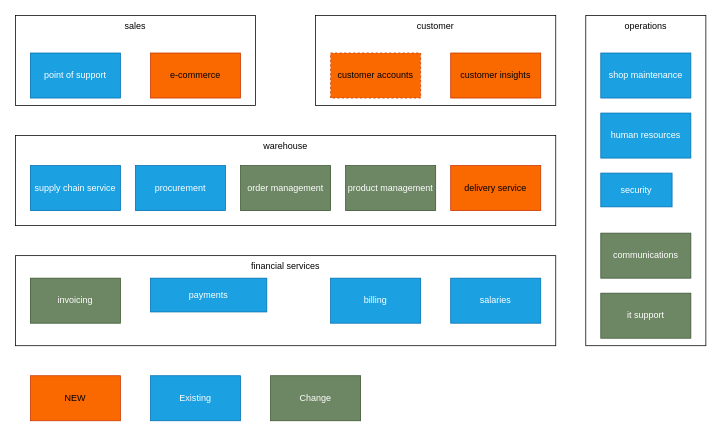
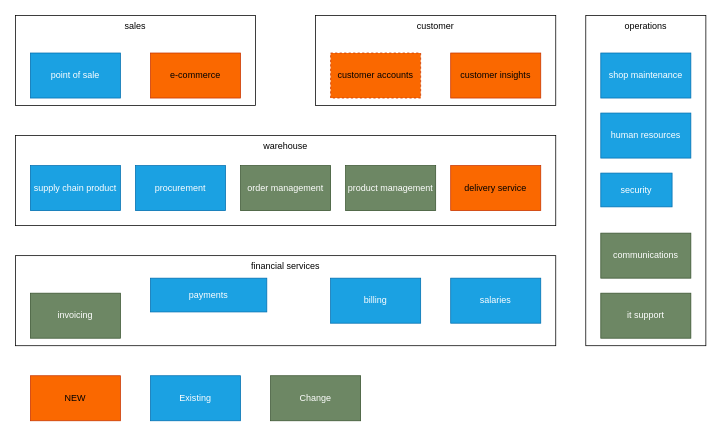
  <mxCell id="0" />
  <mxCell id="1" parent="0" />
  <mxCell id="2" value="sales" style="whiteSpace=wrap;html=1;align=center;verticalAlign=top;" parent="1" vertex="1"><mxGeometry x="20" y="20" width="320" height="120" as="geometry" /></mxCell>
  <mxCell id="3" value="customer" style="whiteSpace=wrap;html=1;align=center;verticalAlign=top;" parent="1" vertex="1"><mxGeometry x="420" y="20" width="320" height="120" as="geometry" /></mxCell>
  <mxCell id="4" value="operations" style="whiteSpace=wrap;html=1;align=center;verticalAlign=top;" parent="1" vertex="1"><mxGeometry x="780" y="20" width="160" height="440" as="geometry" /></mxCell>
  <mxCell id="5" value="warehouse" style="whiteSpace=wrap;html=1;align=center;verticalAlign=top;" parent="1" vertex="1"><mxGeometry x="20" y="180" width="720" height="120" as="geometry" /></mxCell>
  <mxCell id="6" value="financial services" style="whiteSpace=wrap;html=1;align=center;verticalAlign=top;" parent="1" vertex="1"><mxGeometry x="20" y="340" width="720" height="120" as="geometry" /></mxCell>
- <mxCell id="7" value="point of support" style="whiteSpace=wrap;html=1;fillColor=#1ba1e2;fontColor=#ffffff;strokeColor=#006EAF;" parent="1" vertex="1"><mxGeometry x="40" y="70" width="120" height="60" as="geometry" /></mxCell>
+ <mxCell id="7" value="point of sale" style="whiteSpace=wrap;html=1;fillColor=#1ba1e2;fontColor=#ffffff;strokeColor=#006EAF;" parent="1" vertex="1"><mxGeometry x="40" y="70" width="120" height="60" as="geometry" /></mxCell>
  <mxCell id="8" value="e-commerce" style="whiteSpace=wrap;html=1;fillColor=#fa6800;fontColor=#000000;strokeColor=#C73500;" parent="1" vertex="1"><mxGeometry x="200" y="70" width="120" height="60" as="geometry" /></mxCell>
  <mxCell id="9" value="customer accounts" style="whiteSpace=wrap;html=1;fillColor=#fa6800;fontColor=#000000;strokeColor=#C73500;dashed=1;" parent="1" vertex="1"><mxGeometry x="440" y="70" width="120" height="60" as="geometry" /></mxCell>
  <mxCell id="10" value="customer insights" style="whiteSpace=wrap;html=1;fillColor=#fa6800;fontColor=#000000;strokeColor=#C73500;" parent="1" vertex="1"><mxGeometry x="600" y="70" width="120" height="60" as="geometry" /></mxCell>
- <mxCell id="11" value="supply chain service" style="whiteSpace=wrap;html=1;fillColor=#1ba1e2;fontColor=#ffffff;strokeColor=#006EAF;" parent="1" vertex="1"><mxGeometry x="40" y="220" width="120" height="60" as="geometry" /></mxCell>
+ <mxCell id="11" value="supply chain product" style="whiteSpace=wrap;html=1;fillColor=#1ba1e2;fontColor=#ffffff;strokeColor=#006EAF;" parent="1" vertex="1"><mxGeometry x="40" y="220" width="120" height="60" as="geometry" /></mxCell>
  <mxCell id="12" value="procurement" style="whiteSpace=wrap;html=1;fillColor=#1ba1e2;fontColor=#ffffff;strokeColor=#006EAF;" parent="1" vertex="1"><mxGeometry x="180" y="220" width="120" height="60" as="geometry" /></mxCell>
  <mxCell id="13" value="order management" style="whiteSpace=wrap;html=1;fillColor=#6d8764;fontColor=#ffffff;strokeColor=#3A5431;" parent="1" vertex="1"><mxGeometry x="320" y="220" width="120" height="60" as="geometry" /></mxCell>
  <mxCell id="14" value="product management" style="whiteSpace=wrap;html=1;fillColor=#6d8764;fontColor=#ffffff;strokeColor=#3A5431;" parent="1" vertex="1"><mxGeometry x="460" y="220" width="120" height="60" as="geometry" /></mxCell>
  <mxCell id="15" value="delivery service" style="whiteSpace=wrap;html=1;fillColor=#fa6800;fontColor=#000000;strokeColor=#C73500;" parent="1" vertex="1"><mxGeometry x="600" y="220" width="120" height="60" as="geometry" /></mxCell>
- <mxCell id="16" value="invoicing" style="whiteSpace=wrap;html=1;fillColor=#6d8764;fontColor=#ffffff;strokeColor=#3A5431;" parent="1" vertex="1"><mxGeometry x="40" y="370" width="120" height="60" as="geometry" /></mxCell>
+ <mxCell id="16" value="invoicing" style="whiteSpace=wrap;html=1;fillColor=#6d8764;fontColor=#ffffff;strokeColor=#3A5431;" parent="1" vertex="1"><mxGeometry x="40" y="390" width="120" height="60" as="geometry" /></mxCell>
  <mxCell id="17" value="salaries" style="whiteSpace=wrap;html=1;fillColor=#1ba1e2;fontColor=#ffffff;strokeColor=#006EAF;" parent="1" vertex="1"><mxGeometry x="600" y="370" width="120" height="60" as="geometry" /></mxCell>
  <mxCell id="18" value="billing" style="whiteSpace=wrap;html=1;fillColor=#1ba1e2;fontColor=#ffffff;strokeColor=#006EAF;" parent="1" vertex="1"><mxGeometry x="440" y="370" width="120" height="60" as="geometry" /></mxCell>
  <mxCell id="19" value="payments" style="whiteSpace=wrap;html=1;fillColor=#1ba1e2;fontColor=#ffffff;strokeColor=#006EAF;" parent="1" vertex="1"><mxGeometry x="200" y="370" width="155" height="45" as="geometry" /></mxCell>
  <mxCell id="20" value="NEW" style="whiteSpace=wrap;html=1;fillColor=#fa6800;fontColor=#000000;strokeColor=#C73500;" parent="1" vertex="1"><mxGeometry x="40" y="500" width="120" height="60" as="geometry" /></mxCell>
  <mxCell id="21" value="Existing" style="whiteSpace=wrap;html=1;fillColor=#1ba1e2;fontColor=#ffffff;strokeColor=#006EAF;" parent="1" vertex="1"><mxGeometry x="200" y="500" width="120" height="60" as="geometry" /></mxCell>
  <mxCell id="22" value="Change" style="whiteSpace=wrap;html=1;fillColor=#6d8764;fontColor=#ffffff;strokeColor=#3A5431;" parent="1" vertex="1"><mxGeometry x="360" y="500" width="120" height="60" as="geometry" /></mxCell>
  <mxCell id="23" value="shop maintenance" style="whiteSpace=wrap;html=1;fillColor=#1ba1e2;fontColor=#ffffff;strokeColor=#006EAF;" vertex="1" parent="1"><mxGeometry x="800" y="70" width="120" height="60" as="geometry" /></mxCell>
  <mxCell id="24" value="human resources" style="whiteSpace=wrap;html=1;fillColor=#1ba1e2;fontColor=#ffffff;strokeColor=#006EAF;" vertex="1" parent="1"><mxGeometry x="800" y="150" width="120" height="60" as="geometry" /></mxCell>
  <mxCell id="25" value="security" style="whiteSpace=wrap;html=1;fillColor=#1ba1e2;fontColor=#ffffff;strokeColor=#006EAF;" vertex="1" parent="1"><mxGeometry x="800" y="230" width="95" height="45" as="geometry" /></mxCell>
  <mxCell id="26" value="communications" style="whiteSpace=wrap;html=1;fillColor=#6d8764;fontColor=#ffffff;strokeColor=#3A5431;" vertex="1" parent="1"><mxGeometry x="800" y="310" width="120" height="60" as="geometry" /></mxCell>
  <mxCell id="27" value="it support" style="whiteSpace=wrap;html=1;fillColor=#6d8764;fontColor=#ffffff;strokeColor=#3A5431;" vertex="1" parent="1"><mxGeometry x="800" y="390" width="120" height="60" as="geometry" /></mxCell>
